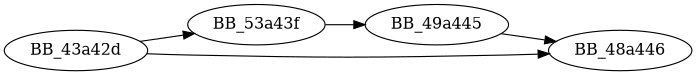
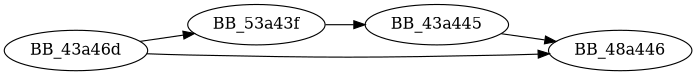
  digraph {
    rankdir=LR
    n1 [label=BB_53a43f]
-   BB_43a42d
+   BB_43a42d [label=BB_43a46d]
    n3 [label=BB_48a446]
-   BB_43a445 [label=BB_49a445]
+   BB_43a445
    n1 -> BB_43a445
    BB_43a42d -> n1
    BB_43a42d -> n3
    BB_43a445 -> n3
  }
